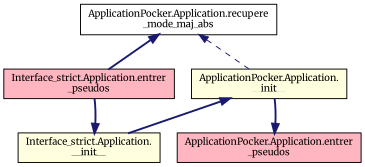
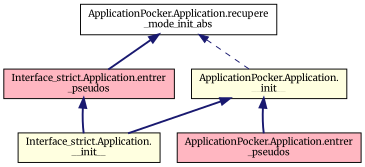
  digraph {
    fontname=Merriweather
    rankdir=TB
    node [color=black fillcolor=lightpink fontname=Merriweather fontsize=10 shape=record style=filled]
    edge [color=midnightblue dir=back fontname=Merriweather fontsize=10 labelfontname=Helvetica labelfontsize=10 style=bold]
-   n1 [fillcolor=white fontcolor=black height=0.2 label="ApplicationPocker.Application.recupere\l_mode_maj_abs" width=0.4]
+   n1 [fillcolor=white fontcolor=black height=0.2 label="ApplicationPocker.Application.recupere\l_mode_init_abs" width=0.4]
    n2 [height=0.2 label="Interface_strict.Application.entrer\l_pseudos" width=0.4]
    n3 [fillcolor=lightyellow height=0.2 label="ApplicationPocker.Application.\l__init__" width=0.4]
    n4 [height=0.2 label="ApplicationPocker.Application.entrer\l_pseudos" width=0.4]
    n5 [fillcolor=lightyellow height=0.2 label="Interface_strict.Application.\l__init__" width=0.4]
    n1 -> n2
    n1 -> n3 [style=dashed]
-   n5 -> n2
+   n2 -> n5
    n3 -> n5
-   n4 -> n3
+   n3 -> n4
  }
